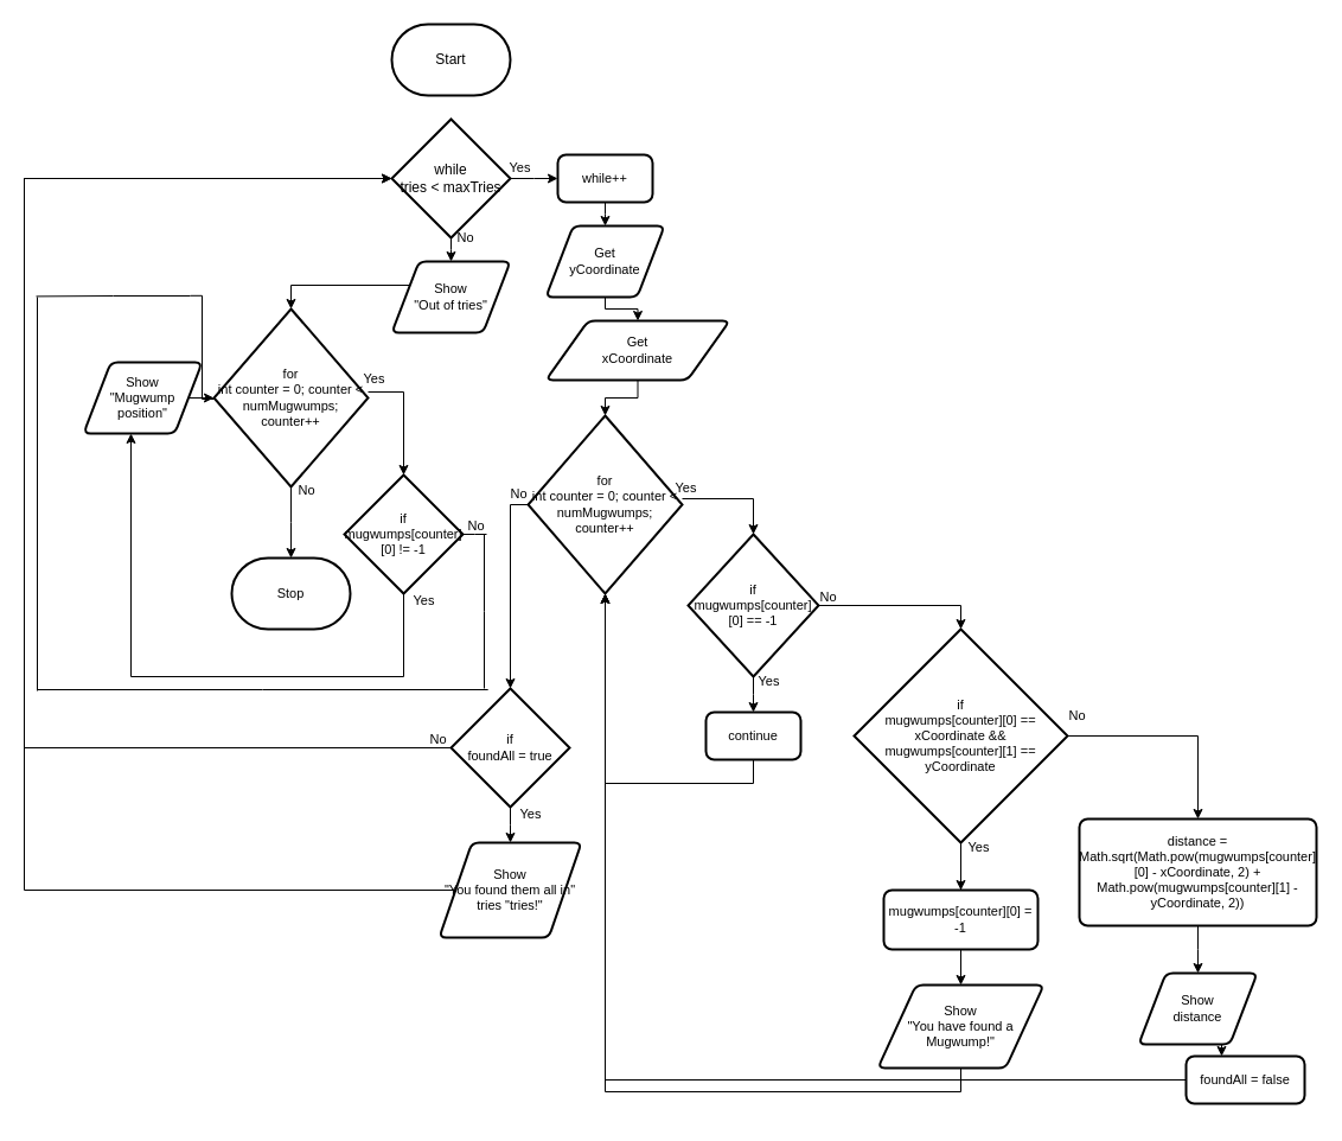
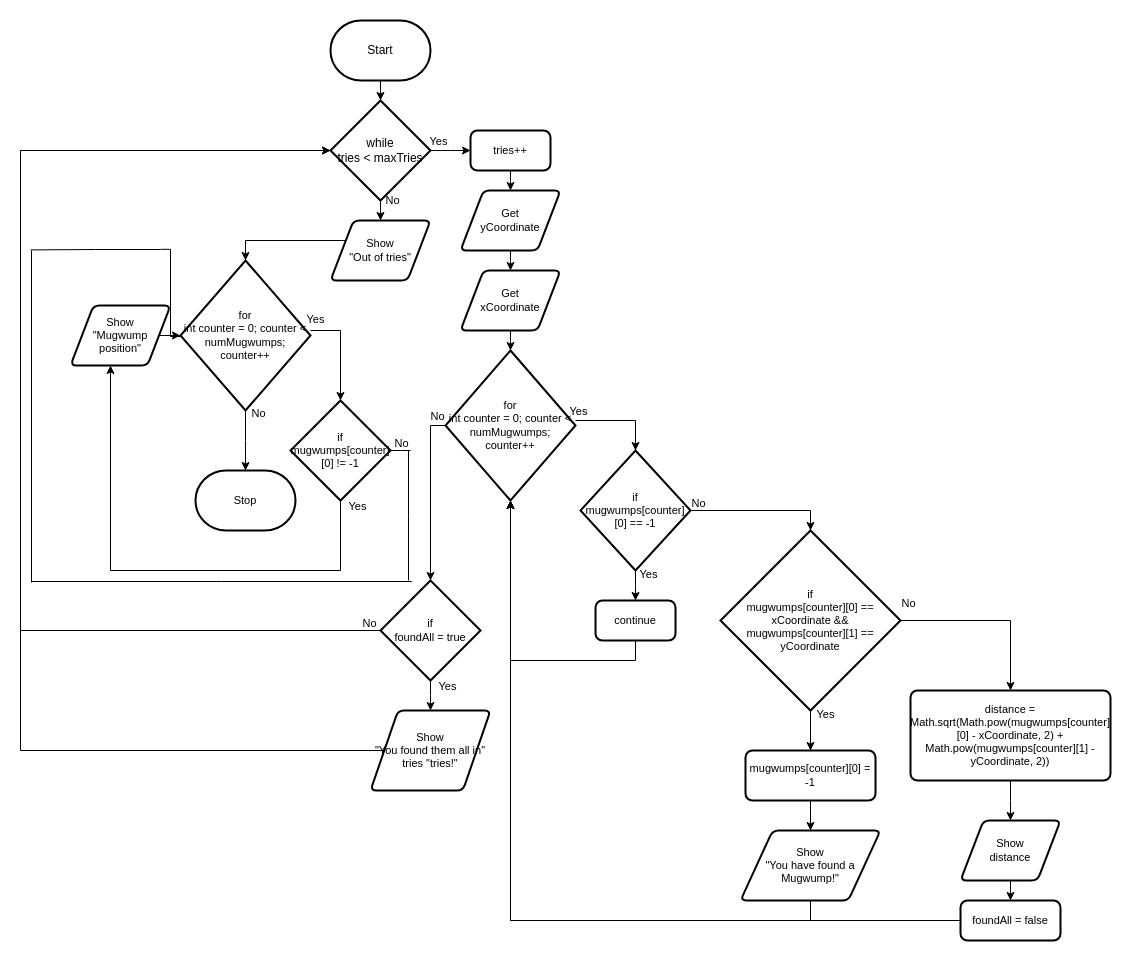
  <mxCell id="0" />
  <mxCell id="1" parent="0" />
+ <mxCell id="2" style="edgeStyle=elbowEdgeStyle;html=1;elbow=vertical;rounded=0;" edge="1" parent="1" source="3" target="6"><mxGeometry relative="1" as="geometry" /></mxCell>
  <mxCell id="3" value="Start" style="strokeWidth=2;html=1;shape=mxgraph.flowchart.terminator;whiteSpace=wrap;" vertex="1" parent="1"><mxGeometry x="330" y="20" width="100" height="60" as="geometry" /></mxCell>
  <mxCell id="4" style="edgeStyle=elbowEdgeStyle;shape=connector;rounded=0;elbow=vertical;html=1;entryX=0;entryY=0.5;entryDx=0;entryDy=0;labelBackgroundColor=default;strokeColor=default;fontFamily=Helvetica;fontSize=11;fontColor=default;endArrow=classic;" edge="1" parent="1" source="6" target="8"><mxGeometry relative="1" as="geometry" /></mxCell>
  <mxCell id="5" style="edgeStyle=elbowEdgeStyle;shape=connector;rounded=0;html=1;entryX=0.5;entryY=0;entryDx=0;entryDy=0;labelBackgroundColor=default;strokeColor=default;fontFamily=Helvetica;fontSize=11;fontColor=default;endArrow=classic;" edge="1" parent="1" source="6" target="40"><mxGeometry relative="1" as="geometry" /></mxCell>
  <mxCell id="6" value="while&lt;br&gt;tries &amp;lt; maxTries" style="strokeWidth=2;html=1;shape=mxgraph.flowchart.decision;whiteSpace=wrap;" vertex="1" parent="1"><mxGeometry x="330" y="100" width="100" height="100" as="geometry" /></mxCell>
  <mxCell id="7" style="edgeStyle=elbowEdgeStyle;shape=connector;rounded=0;elbow=vertical;html=1;labelBackgroundColor=default;strokeColor=default;fontFamily=Helvetica;fontSize=11;fontColor=default;endArrow=classic;" edge="1" parent="1" source="8" target="12"><mxGeometry relative="1" as="geometry" /></mxCell>
- <mxCell id="8" value="while++" style="rounded=1;whiteSpace=wrap;html=1;absoluteArcSize=1;arcSize=14;strokeWidth=2;fontFamily=Helvetica;fontSize=11;fontColor=default;" vertex="1" parent="1"><mxGeometry x="470" y="130" width="80" height="40" as="geometry" /></mxCell>
+ <mxCell id="8" value="tries++" style="rounded=1;whiteSpace=wrap;html=1;absoluteArcSize=1;arcSize=14;strokeWidth=2;fontFamily=Helvetica;fontSize=11;fontColor=default;" vertex="1" parent="1"><mxGeometry x="470" y="130" width="80" height="40" as="geometry" /></mxCell>
  <mxCell id="9" style="edgeStyle=elbowEdgeStyle;shape=connector;rounded=0;elbow=vertical;html=1;labelBackgroundColor=default;strokeColor=default;fontFamily=Helvetica;fontSize=11;fontColor=default;endArrow=classic;" edge="1" parent="1" source="10" target="15"><mxGeometry relative="1" as="geometry" /></mxCell>
- <mxCell id="10" value="Get&lt;br&gt;xCoordinate" style="shape=parallelogram;html=1;strokeWidth=2;perimeter=parallelogramPerimeter;whiteSpace=wrap;rounded=1;arcSize=12;size=0.23;fontFamily=Helvetica;fontSize=11;fontColor=default;" vertex="1" parent="1"><mxGeometry x="460" y="270" width="155" height="50" as="geometry" /></mxCell>
+ <mxCell id="10" value="Get&lt;br&gt;xCoordinate" style="shape=parallelogram;html=1;strokeWidth=2;perimeter=parallelogramPerimeter;whiteSpace=wrap;rounded=1;arcSize=12;size=0.23;fontFamily=Helvetica;fontSize=11;fontColor=default;" vertex="1" parent="1"><mxGeometry x="460" y="270" width="100" height="60" as="geometry" /></mxCell>
  <mxCell id="11" style="edgeStyle=elbowEdgeStyle;shape=connector;rounded=0;elbow=vertical;html=1;labelBackgroundColor=default;strokeColor=default;fontFamily=Helvetica;fontSize=11;fontColor=default;endArrow=classic;" edge="1" parent="1" source="12" target="10"><mxGeometry relative="1" as="geometry" /></mxCell>
  <mxCell id="12" value="Get&lt;br&gt;yCoordinate" style="shape=parallelogram;html=1;strokeWidth=2;perimeter=parallelogramPerimeter;whiteSpace=wrap;rounded=1;arcSize=12;size=0.23;fontFamily=Helvetica;fontSize=11;fontColor=default;" vertex="1" parent="1"><mxGeometry x="460" y="190" width="100" height="60" as="geometry" /></mxCell>
  <mxCell id="13" style="edgeStyle=elbowEdgeStyle;shape=connector;rounded=0;html=1;entryX=0.5;entryY=0;entryDx=0;entryDy=0;entryPerimeter=0;labelBackgroundColor=default;strokeColor=default;fontFamily=Helvetica;fontSize=11;fontColor=default;endArrow=classic;" edge="1" parent="1" source="15" target="18"><mxGeometry relative="1" as="geometry"><Array as="points"><mxPoint x="635" y="420" /></Array></mxGeometry></mxCell>
  <mxCell id="14" style="edgeStyle=elbowEdgeStyle;shape=connector;rounded=0;html=1;entryX=0.5;entryY=0;entryDx=0;entryDy=0;entryPerimeter=0;labelBackgroundColor=default;strokeColor=default;fontFamily=Helvetica;fontSize=11;fontColor=default;endArrow=classic;exitX=0;exitY=0.5;exitDx=0;exitDy=0;exitPerimeter=0;" edge="1" parent="1" source="15" target="36"><mxGeometry relative="1" as="geometry"><mxPoint x="435" y="690" as="sourcePoint" /><Array as="points"><mxPoint x="430" y="510" /></Array></mxGeometry></mxCell>
  <mxCell id="15" value="for&lt;br&gt;int counter = 0; counter &amp;lt; numMugwumps; counter++" style="strokeWidth=2;html=1;shape=mxgraph.flowchart.decision;whiteSpace=wrap;fontFamily=Helvetica;fontSize=11;fontColor=default;" vertex="1" parent="1"><mxGeometry x="445" y="350" width="130" height="150" as="geometry" /></mxCell>
  <mxCell id="16" style="edgeStyle=elbowEdgeStyle;shape=connector;rounded=0;html=1;labelBackgroundColor=default;strokeColor=default;fontFamily=Helvetica;fontSize=11;fontColor=default;endArrow=classic;" edge="1" parent="1" source="18" target="20"><mxGeometry relative="1" as="geometry" /></mxCell>
  <mxCell id="17" style="edgeStyle=elbowEdgeStyle;shape=connector;rounded=0;html=1;labelBackgroundColor=default;strokeColor=default;fontFamily=Helvetica;fontSize=11;fontColor=default;endArrow=classic;entryX=0.5;entryY=0;entryDx=0;entryDy=0;entryPerimeter=0;" edge="1" parent="1" source="18" target="24"><mxGeometry relative="1" as="geometry"><Array as="points"><mxPoint x="810" y="510" /></Array></mxGeometry></mxCell>
  <mxCell id="18" value="if&lt;br&gt;mugwumps[counter][0] == -1" style="strokeWidth=2;html=1;shape=mxgraph.flowchart.decision;whiteSpace=wrap;fontFamily=Helvetica;fontSize=11;fontColor=default;" vertex="1" parent="1"><mxGeometry x="580" y="450" width="110" height="120" as="geometry" /></mxCell>
  <mxCell id="19" style="edgeStyle=elbowEdgeStyle;shape=connector;rounded=0;html=1;entryX=0.5;entryY=1;entryDx=0;entryDy=0;entryPerimeter=0;labelBackgroundColor=default;strokeColor=default;fontFamily=Helvetica;fontSize=11;fontColor=default;endArrow=classic;" edge="1" parent="1" source="20" target="15"><mxGeometry relative="1" as="geometry"><Array as="points"><mxPoint x="540" y="660" /><mxPoint x="510" y="560" /></Array></mxGeometry></mxCell>
  <mxCell id="20" value="continue" style="rounded=1;whiteSpace=wrap;html=1;absoluteArcSize=1;arcSize=14;strokeWidth=2;fontFamily=Helvetica;fontSize=11;fontColor=default;" vertex="1" parent="1"><mxGeometry x="595" y="600" width="80" height="40" as="geometry" /></mxCell>
  <mxCell id="21" style="edgeStyle=elbowEdgeStyle;shape=connector;rounded=0;html=1;entryX=0.5;entryY=0;entryDx=0;entryDy=0;labelBackgroundColor=default;strokeColor=default;fontFamily=Helvetica;fontSize=11;fontColor=default;endArrow=classic;exitX=0.5;exitY=1;exitDx=0;exitDy=0;exitPerimeter=0;" edge="1" parent="1" source="24" target="26"><mxGeometry relative="1" as="geometry"><Array as="points" /></mxGeometry></mxCell>
  <mxCell id="22" style="edgeStyle=elbowEdgeStyle;shape=connector;rounded=0;html=1;labelBackgroundColor=default;strokeColor=default;fontFamily=Helvetica;fontSize=11;fontColor=default;endArrow=classic;" edge="1" parent="1" source="24" target="27"><mxGeometry relative="1" as="geometry" /></mxCell>
  <mxCell id="23" style="edgeStyle=elbowEdgeStyle;shape=connector;rounded=0;html=1;entryX=0.5;entryY=0;entryDx=0;entryDy=0;labelBackgroundColor=default;strokeColor=default;fontFamily=Helvetica;fontSize=11;fontColor=default;endArrow=classic;" edge="1" parent="1" source="24" target="29"><mxGeometry relative="1" as="geometry"><Array as="points"><mxPoint x="1010" y="620" /></Array></mxGeometry></mxCell>
  <mxCell id="24" value="if&lt;br&gt;mugwumps[counter][0] == xCoordinate &amp;amp;&amp;amp; mugwumps[counter][1] == yCoordinate" style="strokeWidth=2;html=1;shape=mxgraph.flowchart.decision;whiteSpace=wrap;fontFamily=Helvetica;fontSize=11;fontColor=default;" vertex="1" parent="1"><mxGeometry x="720" y="530" width="180" height="180" as="geometry" /></mxCell>
  <mxCell id="25" style="edgeStyle=elbowEdgeStyle;shape=connector;rounded=0;html=1;entryX=0.5;entryY=1;entryDx=0;entryDy=0;entryPerimeter=0;labelBackgroundColor=default;strokeColor=default;fontFamily=Helvetica;fontSize=11;fontColor=default;endArrow=classic;" edge="1" parent="1" source="26" target="15"><mxGeometry relative="1" as="geometry"><Array as="points"><mxPoint x="650" y="920" /></Array></mxGeometry></mxCell>
  <mxCell id="26" value="Show&lt;br&gt;&quot;You have found a Mugwump!&quot;" style="shape=parallelogram;html=1;strokeWidth=2;perimeter=parallelogramPerimeter;whiteSpace=wrap;rounded=1;arcSize=12;size=0.23;fontFamily=Helvetica;fontSize=11;fontColor=default;" vertex="1" parent="1"><mxGeometry x="740" y="830" width="140" height="70" as="geometry" /></mxCell>
  <mxCell id="27" value="mugwumps[counter][0] = -1" style="rounded=1;whiteSpace=wrap;html=1;absoluteArcSize=1;arcSize=14;strokeWidth=2;fontFamily=Helvetica;fontSize=11;fontColor=default;" vertex="1" parent="1"><mxGeometry x="745" y="750" width="130" height="50" as="geometry" /></mxCell>
  <mxCell id="28" style="edgeStyle=elbowEdgeStyle;shape=connector;rounded=0;html=1;labelBackgroundColor=default;strokeColor=default;fontFamily=Helvetica;fontSize=11;fontColor=default;endArrow=classic;" edge="1" parent="1" source="29" target="31"><mxGeometry relative="1" as="geometry" /></mxCell>
  <mxCell id="29" value="distance =&lt;br&gt;Math.sqrt(Math.pow(mugwumps[counter][0] - xCoordinate, 2) + Math.pow(mugwumps[counter][1] - yCoordinate, 2))" style="rounded=1;whiteSpace=wrap;html=1;absoluteArcSize=1;arcSize=14;strokeWidth=2;fontFamily=Helvetica;fontSize=11;fontColor=default;" vertex="1" parent="1"><mxGeometry x="910" y="690" width="200" height="90" as="geometry" /></mxCell>
  <mxCell id="30" style="edgeStyle=elbowEdgeStyle;shape=connector;rounded=0;html=1;labelBackgroundColor=default;strokeColor=default;fontFamily=Helvetica;fontSize=11;fontColor=default;endArrow=classic;" edge="1" parent="1" source="31" target="33"><mxGeometry relative="1" as="geometry" /></mxCell>
  <mxCell id="31" value="Show&lt;br&gt;distance" style="shape=parallelogram;html=1;strokeWidth=2;perimeter=parallelogramPerimeter;whiteSpace=wrap;rounded=1;arcSize=12;size=0.23;fontFamily=Helvetica;fontSize=11;fontColor=default;" vertex="1" parent="1"><mxGeometry x="960" y="820" width="100" height="60" as="geometry" /></mxCell>
  <mxCell id="32" style="edgeStyle=elbowEdgeStyle;shape=connector;rounded=0;html=1;entryX=0.5;entryY=1;entryDx=0;entryDy=0;entryPerimeter=0;labelBackgroundColor=default;strokeColor=default;fontFamily=Helvetica;fontSize=11;fontColor=default;endArrow=classic;" edge="1" parent="1" source="33" target="15"><mxGeometry relative="1" as="geometry"><Array as="points"><mxPoint x="510" y="830" /><mxPoint x="510" y="860" /></Array></mxGeometry></mxCell>
- <mxCell id="33" value="foundAll = false" style="rounded=1;whiteSpace=wrap;html=1;absoluteArcSize=1;arcSize=14;strokeWidth=2;fontFamily=Helvetica;fontSize=11;fontColor=default;" vertex="1" parent="1"><mxGeometry x="1000" y="890" width="100" height="40" as="geometry" /></mxCell>
+ <mxCell id="33" value="foundAll = false" style="rounded=1;whiteSpace=wrap;html=1;absoluteArcSize=1;arcSize=14;strokeWidth=2;fontFamily=Helvetica;fontSize=11;fontColor=default;" vertex="1" parent="1"><mxGeometry x="960" y="900" width="100" height="40" as="geometry" /></mxCell>
  <mxCell id="34" style="edgeStyle=elbowEdgeStyle;shape=connector;rounded=0;html=1;entryX=0.5;entryY=0;entryDx=0;entryDy=0;labelBackgroundColor=default;strokeColor=default;fontFamily=Helvetica;fontSize=11;fontColor=default;endArrow=classic;" edge="1" parent="1" source="36" target="38"><mxGeometry relative="1" as="geometry" /></mxCell>
  <mxCell id="35" style="edgeStyle=elbowEdgeStyle;shape=connector;rounded=0;html=1;entryX=0;entryY=0.5;entryDx=0;entryDy=0;entryPerimeter=0;labelBackgroundColor=default;strokeColor=default;fontFamily=Helvetica;fontSize=11;fontColor=default;endArrow=classic;" edge="1" parent="1" source="36" target="6"><mxGeometry relative="1" as="geometry"><Array as="points"><mxPoint x="20" y="390" /></Array></mxGeometry></mxCell>
  <mxCell id="36" value="if&lt;br&gt;foundAll = true" style="strokeWidth=2;html=1;shape=mxgraph.flowchart.decision;whiteSpace=wrap;fontFamily=Helvetica;fontSize=11;fontColor=default;" vertex="1" parent="1"><mxGeometry x="380" y="580" width="100" height="100" as="geometry" /></mxCell>
  <mxCell id="37" style="edgeStyle=elbowEdgeStyle;shape=connector;rounded=0;html=1;labelBackgroundColor=default;strokeColor=default;fontFamily=Helvetica;fontSize=11;fontColor=default;endArrow=classic;exitX=0;exitY=0.5;exitDx=0;exitDy=0;elbow=vertical;" edge="1" parent="1" source="38" target="6"><mxGeometry relative="1" as="geometry"><Array as="points"><mxPoint x="20" y="450" /><mxPoint x="320" y="660" /><mxPoint x="320" y="620" /><mxPoint x="280" y="500" /></Array></mxGeometry></mxCell>
  <mxCell id="38" value="Show&lt;br&gt;&quot;You found them all in&quot; tries &quot;tries!&quot;" style="shape=parallelogram;html=1;strokeWidth=2;perimeter=parallelogramPerimeter;whiteSpace=wrap;rounded=1;arcSize=12;size=0.23;fontFamily=Helvetica;fontSize=11;fontColor=default;" vertex="1" parent="1"><mxGeometry x="370" y="710" width="120" height="80" as="geometry" /></mxCell>
  <mxCell id="39" style="edgeStyle=elbowEdgeStyle;shape=connector;rounded=0;html=1;entryX=0.5;entryY=0;entryDx=0;entryDy=0;entryPerimeter=0;labelBackgroundColor=default;strokeColor=default;fontFamily=Helvetica;fontSize=11;fontColor=default;endArrow=classic;" edge="1" parent="1" source="40" target="43"><mxGeometry relative="1" as="geometry"><Array as="points"><mxPoint x="245" y="240" /></Array></mxGeometry></mxCell>
  <mxCell id="40" value="Show&lt;br&gt;&quot;Out of tries&quot;" style="shape=parallelogram;html=1;strokeWidth=2;perimeter=parallelogramPerimeter;whiteSpace=wrap;rounded=1;arcSize=12;size=0.23;fontFamily=Helvetica;fontSize=11;fontColor=default;" vertex="1" parent="1"><mxGeometry x="330" y="220" width="100" height="60" as="geometry" /></mxCell>
  <mxCell id="41" style="edgeStyle=elbowEdgeStyle;shape=connector;rounded=0;html=1;labelBackgroundColor=default;strokeColor=default;fontFamily=Helvetica;fontSize=11;fontColor=default;endArrow=classic;" edge="1" parent="1" source="43"><mxGeometry relative="1" as="geometry"><mxPoint x="340" y="400" as="targetPoint" /><Array as="points"><mxPoint x="340" y="330" /></Array></mxGeometry></mxCell>
  <mxCell id="42" style="edgeStyle=elbowEdgeStyle;shape=connector;rounded=0;html=1;labelBackgroundColor=default;strokeColor=default;fontFamily=Helvetica;fontSize=11;fontColor=default;endArrow=classic;" edge="1" parent="1" source="43" target="47"><mxGeometry relative="1" as="geometry" /></mxCell>
  <mxCell id="43" value="for&lt;br&gt;int counter = 0; counter &amp;lt; numMugwumps; counter++" style="strokeWidth=2;html=1;shape=mxgraph.flowchart.decision;whiteSpace=wrap;fontFamily=Helvetica;fontSize=11;fontColor=default;" vertex="1" parent="1"><mxGeometry x="180" y="260" width="130" height="150" as="geometry" /></mxCell>
  <mxCell id="44" style="edgeStyle=elbowEdgeStyle;shape=connector;rounded=0;html=1;entryX=0.4;entryY=1;entryDx=0;entryDy=0;entryPerimeter=0;labelBackgroundColor=default;strokeColor=default;fontFamily=Helvetica;fontSize=11;fontColor=default;endArrow=classic;" edge="1" parent="1" source="46" target="49"><mxGeometry relative="1" as="geometry"><Array as="points"><mxPoint x="190" y="570" /></Array></mxGeometry></mxCell>
  <mxCell id="45" style="edgeStyle=elbowEdgeStyle;shape=connector;rounded=0;html=1;labelBackgroundColor=default;strokeColor=default;fontFamily=Helvetica;fontSize=11;fontColor=default;endArrow=none;endFill=0;" edge="1" parent="1" source="46"><mxGeometry relative="1" as="geometry"><mxPoint x="410" y="450" as="targetPoint" /></mxGeometry></mxCell>
  <mxCell id="46" value="if&lt;br&gt;mugwumps[counter][0] != -1" style="strokeWidth=2;html=1;shape=mxgraph.flowchart.decision;whiteSpace=wrap;fontFamily=Helvetica;fontSize=11;fontColor=default;" vertex="1" parent="1"><mxGeometry x="290" y="400" width="100" height="100" as="geometry" /></mxCell>
  <mxCell id="47" value="Stop" style="strokeWidth=2;html=1;shape=mxgraph.flowchart.terminator;whiteSpace=wrap;fontFamily=Helvetica;fontSize=11;fontColor=default;" vertex="1" parent="1"><mxGeometry x="195" y="470" width="100" height="60" as="geometry" /></mxCell>
  <mxCell id="48" style="edgeStyle=elbowEdgeStyle;shape=connector;rounded=0;html=1;labelBackgroundColor=default;strokeColor=default;fontFamily=Helvetica;fontSize=11;fontColor=default;endArrow=classic;" edge="1" parent="1" source="49" target="43"><mxGeometry relative="1" as="geometry" /></mxCell>
  <mxCell id="49" value="Show&lt;br&gt;&quot;Mugwump position&quot;" style="shape=parallelogram;html=1;strokeWidth=2;perimeter=parallelogramPerimeter;whiteSpace=wrap;rounded=1;arcSize=12;size=0.23;fontFamily=Helvetica;fontSize=11;fontColor=default;" vertex="1" parent="1"><mxGeometry x="70" y="305" width="100" height="60" as="geometry" /></mxCell>
  <mxCell id="50" value="Yes" style="text;html=1;align=center;verticalAlign=middle;resizable=0;points=[];autosize=1;strokeColor=none;fillColor=none;fontSize=11;fontFamily=Helvetica;fontColor=default;" vertex="1" parent="1"><mxGeometry x="418" y="126" width="40" height="30" as="geometry" /></mxCell>
  <mxCell id="51" value="Yes" style="text;html=1;align=center;verticalAlign=middle;resizable=0;points=[];autosize=1;strokeColor=none;fillColor=none;fontSize=11;fontFamily=Helvetica;fontColor=default;" vertex="1" parent="1"><mxGeometry x="558" y="396" width="40" height="30" as="geometry" /></mxCell>
  <mxCell id="52" value="Yes" style="text;html=1;align=center;verticalAlign=middle;resizable=0;points=[];autosize=1;strokeColor=none;fillColor=none;fontSize=11;fontFamily=Helvetica;fontColor=default;" vertex="1" parent="1"><mxGeometry x="628" y="559" width="40" height="30" as="geometry" /></mxCell>
  <mxCell id="53" value="Yes" style="text;html=1;align=center;verticalAlign=middle;resizable=0;points=[];autosize=1;strokeColor=none;fillColor=none;fontSize=11;fontFamily=Helvetica;fontColor=default;" vertex="1" parent="1"><mxGeometry x="805" y="699" width="40" height="30" as="geometry" /></mxCell>
  <mxCell id="54" value="Yes" style="text;html=1;align=center;verticalAlign=middle;resizable=0;points=[];autosize=1;strokeColor=none;fillColor=none;fontSize=11;fontFamily=Helvetica;fontColor=default;" vertex="1" parent="1"><mxGeometry x="427" y="671" width="40" height="30" as="geometry" /></mxCell>
  <mxCell id="55" value="Yes" style="text;html=1;align=center;verticalAlign=middle;resizable=0;points=[];autosize=1;strokeColor=none;fillColor=none;fontSize=11;fontFamily=Helvetica;fontColor=default;" vertex="1" parent="1"><mxGeometry x="337" y="491" width="40" height="30" as="geometry" /></mxCell>
  <mxCell id="56" style="edgeStyle=elbowEdgeStyle;shape=connector;rounded=0;html=1;labelBackgroundColor=default;strokeColor=default;fontFamily=Helvetica;fontSize=11;fontColor=default;endArrow=none;endFill=0;" edge="1" parent="1" target="36"><mxGeometry relative="1" as="geometry"><mxPoint x="428" y="450" as="targetPoint" /><mxPoint x="408" y="450" as="sourcePoint" /></mxGeometry></mxCell>
  <mxCell id="57" style="edgeStyle=elbowEdgeStyle;shape=connector;rounded=0;html=1;labelBackgroundColor=default;strokeColor=default;fontFamily=Helvetica;fontSize=11;fontColor=default;endArrow=none;endFill=0;" edge="1" parent="1"><mxGeometry relative="1" as="geometry"><mxPoint x="411.18" y="581" as="targetPoint" /><mxPoint x="31" y="581" as="sourcePoint" /></mxGeometry></mxCell>
  <mxCell id="58" style="edgeStyle=elbowEdgeStyle;shape=connector;rounded=0;html=1;labelBackgroundColor=default;strokeColor=default;fontFamily=Helvetica;fontSize=11;fontColor=default;endArrow=none;endFill=0;" edge="1" parent="1"><mxGeometry relative="1" as="geometry"><mxPoint x="31.18" y="582" as="targetPoint" /><mxPoint x="31" y="250" as="sourcePoint" /></mxGeometry></mxCell>
  <mxCell id="59" style="edgeStyle=elbowEdgeStyle;shape=connector;rounded=0;html=1;labelBackgroundColor=default;strokeColor=default;fontFamily=Helvetica;fontSize=11;fontColor=default;endArrow=none;endFill=0;" edge="1" parent="1"><mxGeometry relative="1" as="geometry"><mxPoint x="30" y="249.41" as="targetPoint" /><mxPoint x="160" y="249" as="sourcePoint" /></mxGeometry></mxCell>
  <mxCell id="60" style="edgeStyle=elbowEdgeStyle;shape=connector;rounded=0;html=1;labelBackgroundColor=default;strokeColor=default;fontFamily=Helvetica;fontSize=11;fontColor=default;endArrow=none;endFill=0;exitX=0;exitY=0.5;exitDx=0;exitDy=0;exitPerimeter=0;" edge="1" parent="1"><mxGeometry relative="1" as="geometry"><mxPoint x="160" y="248.82" as="targetPoint" /><mxPoint x="180" y="336" as="sourcePoint" /></mxGeometry></mxCell>
  <mxCell id="61" value="Yes" style="text;html=1;align=center;verticalAlign=middle;resizable=0;points=[];autosize=1;strokeColor=none;fillColor=none;fontSize=11;fontFamily=Helvetica;fontColor=default;" vertex="1" parent="1"><mxGeometry x="295" y="304" width="40" height="30" as="geometry" /></mxCell>
  <mxCell id="62" value="No" style="text;html=1;align=center;verticalAlign=middle;resizable=0;points=[];autosize=1;strokeColor=none;fillColor=none;fontSize=11;fontFamily=Helvetica;fontColor=default;" vertex="1" parent="1"><mxGeometry x="372" y="185" width="40" height="30" as="geometry" /></mxCell>
  <mxCell id="63" value="No" style="text;html=1;align=center;verticalAlign=middle;resizable=0;points=[];autosize=1;strokeColor=none;fillColor=none;fontSize=11;fontFamily=Helvetica;fontColor=default;" vertex="1" parent="1"><mxGeometry x="417" y="401" width="40" height="30" as="geometry" /></mxCell>
  <mxCell id="64" value="No" style="text;html=1;align=center;verticalAlign=middle;resizable=0;points=[];autosize=1;strokeColor=none;fillColor=none;fontSize=11;fontFamily=Helvetica;fontColor=default;" vertex="1" parent="1"><mxGeometry x="381" y="428" width="40" height="30" as="geometry" /></mxCell>
  <mxCell id="65" value="No" style="text;html=1;align=center;verticalAlign=middle;resizable=0;points=[];autosize=1;strokeColor=none;fillColor=none;fontSize=11;fontFamily=Helvetica;fontColor=default;" vertex="1" parent="1"><mxGeometry x="238" y="398" width="40" height="30" as="geometry" /></mxCell>
  <mxCell id="66" value="No" style="text;html=1;align=center;verticalAlign=middle;resizable=0;points=[];autosize=1;strokeColor=none;fillColor=none;fontSize=11;fontFamily=Helvetica;fontColor=default;" vertex="1" parent="1"><mxGeometry x="349" y="608" width="40" height="30" as="geometry" /></mxCell>
  <mxCell id="67" value="No" style="text;html=1;align=center;verticalAlign=middle;resizable=0;points=[];autosize=1;strokeColor=none;fillColor=none;fontSize=11;fontFamily=Helvetica;fontColor=default;" vertex="1" parent="1"><mxGeometry x="678" y="488" width="40" height="30" as="geometry" /></mxCell>
  <mxCell id="68" value="No" style="text;html=1;align=center;verticalAlign=middle;resizable=0;points=[];autosize=1;strokeColor=none;fillColor=none;fontSize=11;fontFamily=Helvetica;fontColor=default;" vertex="1" parent="1"><mxGeometry x="888" y="588" width="40" height="30" as="geometry" /></mxCell>
